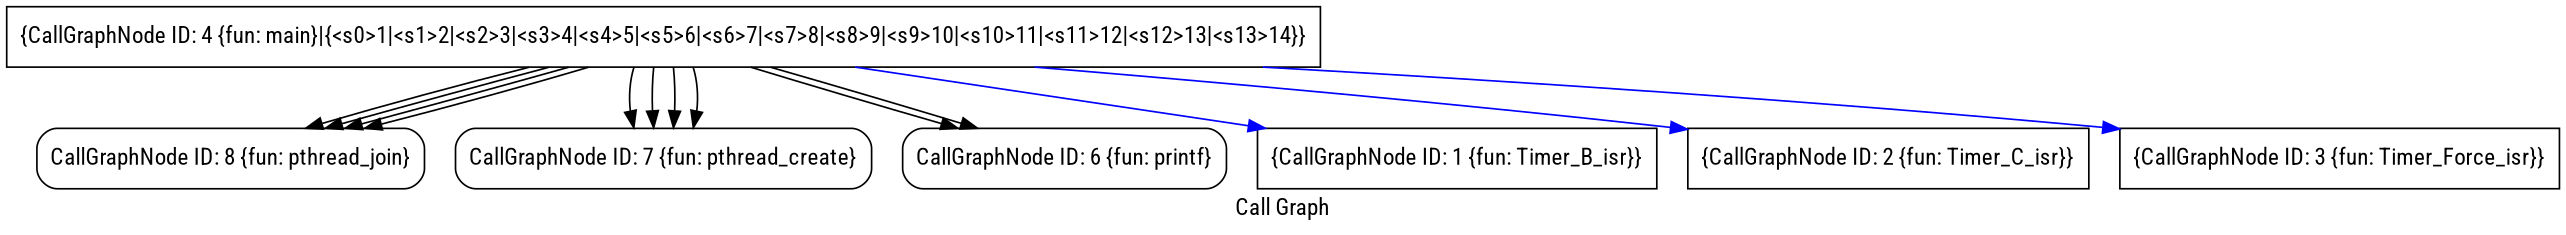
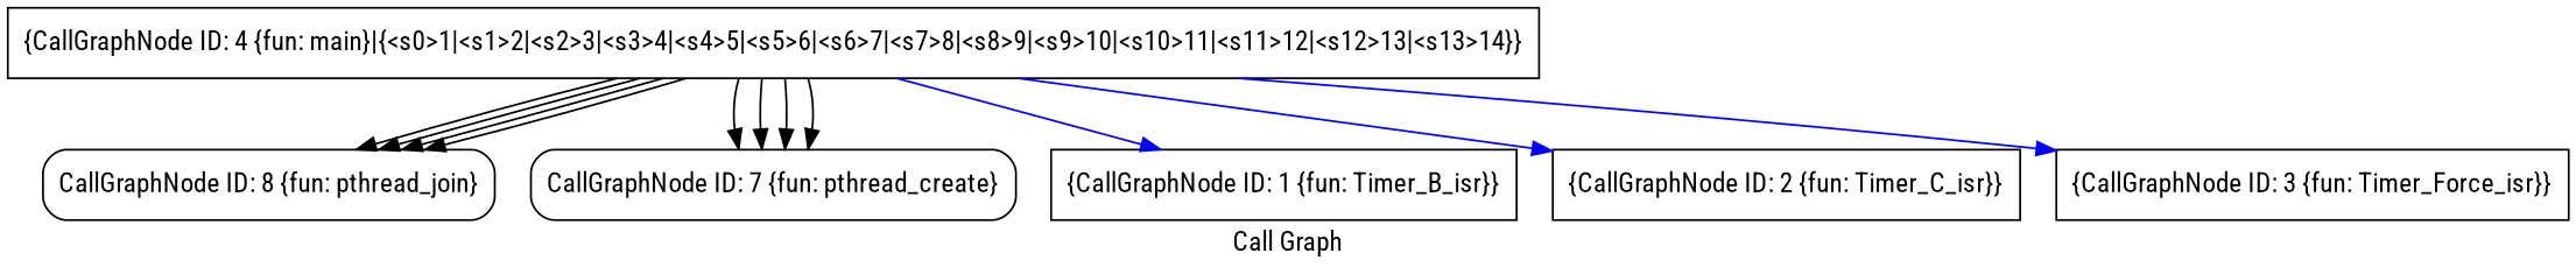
  digraph {
    fontname="Roboto Condensed"
    label="Call Graph"
    node [fontname="Roboto Condensed" shape=box]
    edge [color=black fontname="Roboto Condensed"]
    n1 [label="{CallGraphNode ID: 8 \{fun: pthread_join\}}" shape=Mrecord]
    n2 [label="{CallGraphNode ID: 7 \{fun: pthread_create\}}" shape=Mrecord]
-   n3 [label="{CallGraphNode ID: 6 \{fun: printf\}}" shape=Mrecord]
    n4 [label="{CallGraphNode ID: 4 \{fun: main\}|{<s0>1|<s1>2|<s2>3|<s3>4|<s4>5|<s5>6|<s6>7|<s7>8|<s8>9|<s9>10|<s10>11|<s11>12|<s12>13|<s13>14}}"]
    n5 [label="{CallGraphNode ID: 1 \{fun: Timer_B_isr\}}"]
    n6 [label="{CallGraphNode ID: 2 \{fun: Timer_C_isr\}}"]
    n7 [label="{CallGraphNode ID: 3 \{fun: Timer_Force_isr\}}"]
    n4 -> n1 [tailport=s5]
    n4 -> n1 [tailport=s6]
    n4 -> n1 [tailport=s7]
    n4 -> n1 [tailport=s8]
    n4 -> n2 [tailport=s1]
    n4 -> n2 [tailport=s2]
    n4 -> n2 [tailport=s3]
    n4 -> n2 [tailport=s4]
-   n4 -> n3 [tailport=s0]
-   n4 -> n3 [tailport=s9]
    n4 -> n5 [color=blue tailport=s11]
    n4 -> n6 [color=blue tailport=s12]
    n4 -> n7 [color=blue tailport=s13]
  }
